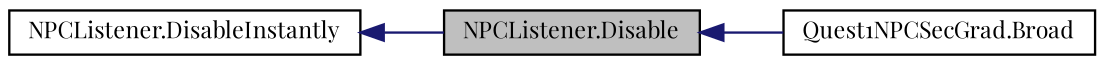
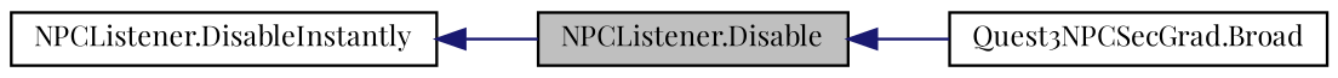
  digraph {
    fontname="Playfair Display"
    rankdir=LR
    node [color=black fillcolor=white fontname="Playfair Display" fontsize=10 shape=record style=filled]
    edge [color=midnightblue dir=back fontname="Playfair Display" fontsize=10 labelfontname=Helvetica labelfontsize=10 style=solid]
    n1 [fillcolor=grey75 fontcolor=black height=0.2 label="NPCListener.Disable" width=0.4]
-   n2 [height=0.2 label="Quest1NPCSecGrad.Broad" width=0.4]
+   n2 [height=0.2 label="Quest3NPCSecGrad.Broad" width=0.4]
    n3 [height=0.2 label="NPCListener.DisableInstantly" width=0.4]
    n1 -> n2
    n3 -> n1
  }
